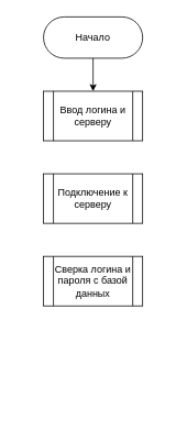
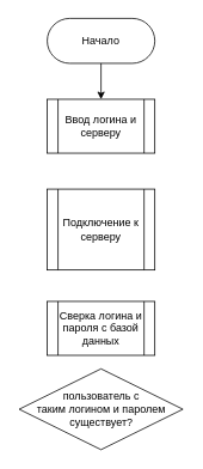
  <mxCell id="0" />
  <mxCell id="1" parent="0" />
  <mxCell id="2" value="Начало" style="rounded=1;whiteSpace=wrap;html=1;arcSize=50;" vertex="1" parent="1"><mxGeometry x="52" y="20" width="120" height="50" as="geometry" /></mxCell>
  <mxCell id="3" style="edgeStyle=orthogonalEdgeStyle;rounded=0;orthogonalLoop=1;jettySize=auto;html=1;exitX=0.5;exitY=1;exitDx=0;exitDy=0;" edge="1" parent="1" source="2" target="2"><mxGeometry relative="1" as="geometry" /></mxCell>
  <mxCell id="4" value="Ввод логина и серверу" style="shape=process;whiteSpace=wrap;html=1;backgroundOutline=1;" vertex="1" parent="1"><mxGeometry x="52" y="110" width="120" height="60" as="geometry" /></mxCell>
- <mxCell id="5" value="Подключение к серверу" style="shape=process;whiteSpace=wrap;html=1;backgroundOutline=1;" vertex="1" parent="1"><mxGeometry x="52" y="210" width="120" height="60" as="geometry" /></mxCell>
- <mxCell id="6" value="Сверка логина и пароля с базой данных" style="shape=process;whiteSpace=wrap;html=1;backgroundOutline=1;" vertex="1" parent="1"><mxGeometry x="52" y="310" width="120" height="60" as="geometry" /></mxCell>
+ <mxCell id="5" value="Подключение к серверу" style="shape=process;whiteSpace=wrap;html=1;backgroundOutline=1;" vertex="1" parent="1"><mxGeometry x="52" y="210" width="120" height="90" as="geometry" /></mxCell>
+ <mxCell id="6" value="Сверка логина и пароля с базой данных" style="shape=process;whiteSpace=wrap;html=1;backgroundOutline=1;" vertex="1" parent="1"><mxGeometry x="52" y="335" width="120" height="60" as="geometry" /></mxCell>
+ <mxCell id="7" value="пользователь с &lt;br&gt;таким логином и паролем&lt;br&gt;существует?" style="rhombus;whiteSpace=wrap;html=1;" vertex="1" parent="1"><mxGeometry x="20.75" y="410" width="182.5" height="90" as="geometry" /></mxCell>
  <mxCell id="8" value="" style="endArrow=classic;html=1;rounded=0;entryX=0.5;entryY=0;entryDx=0;entryDy=0;" edge="1" parent="1" target="4"><mxGeometry width="50" height="50" relative="1" as="geometry"><mxPoint x="112" y="70" as="sourcePoint" /><mxPoint x="172" y="140" as="targetPoint" /></mxGeometry></mxCell>
